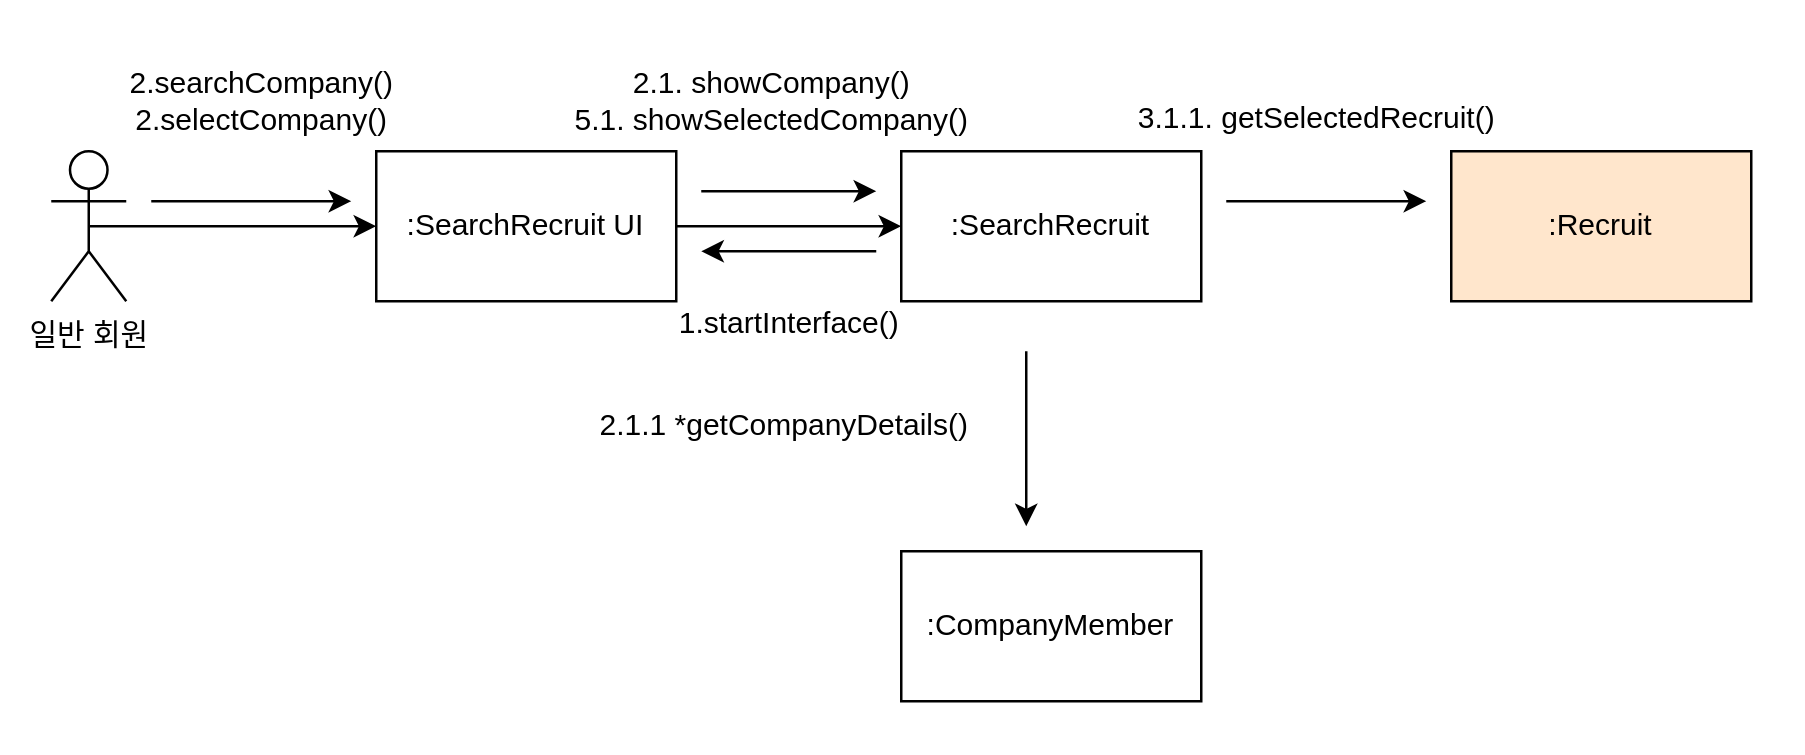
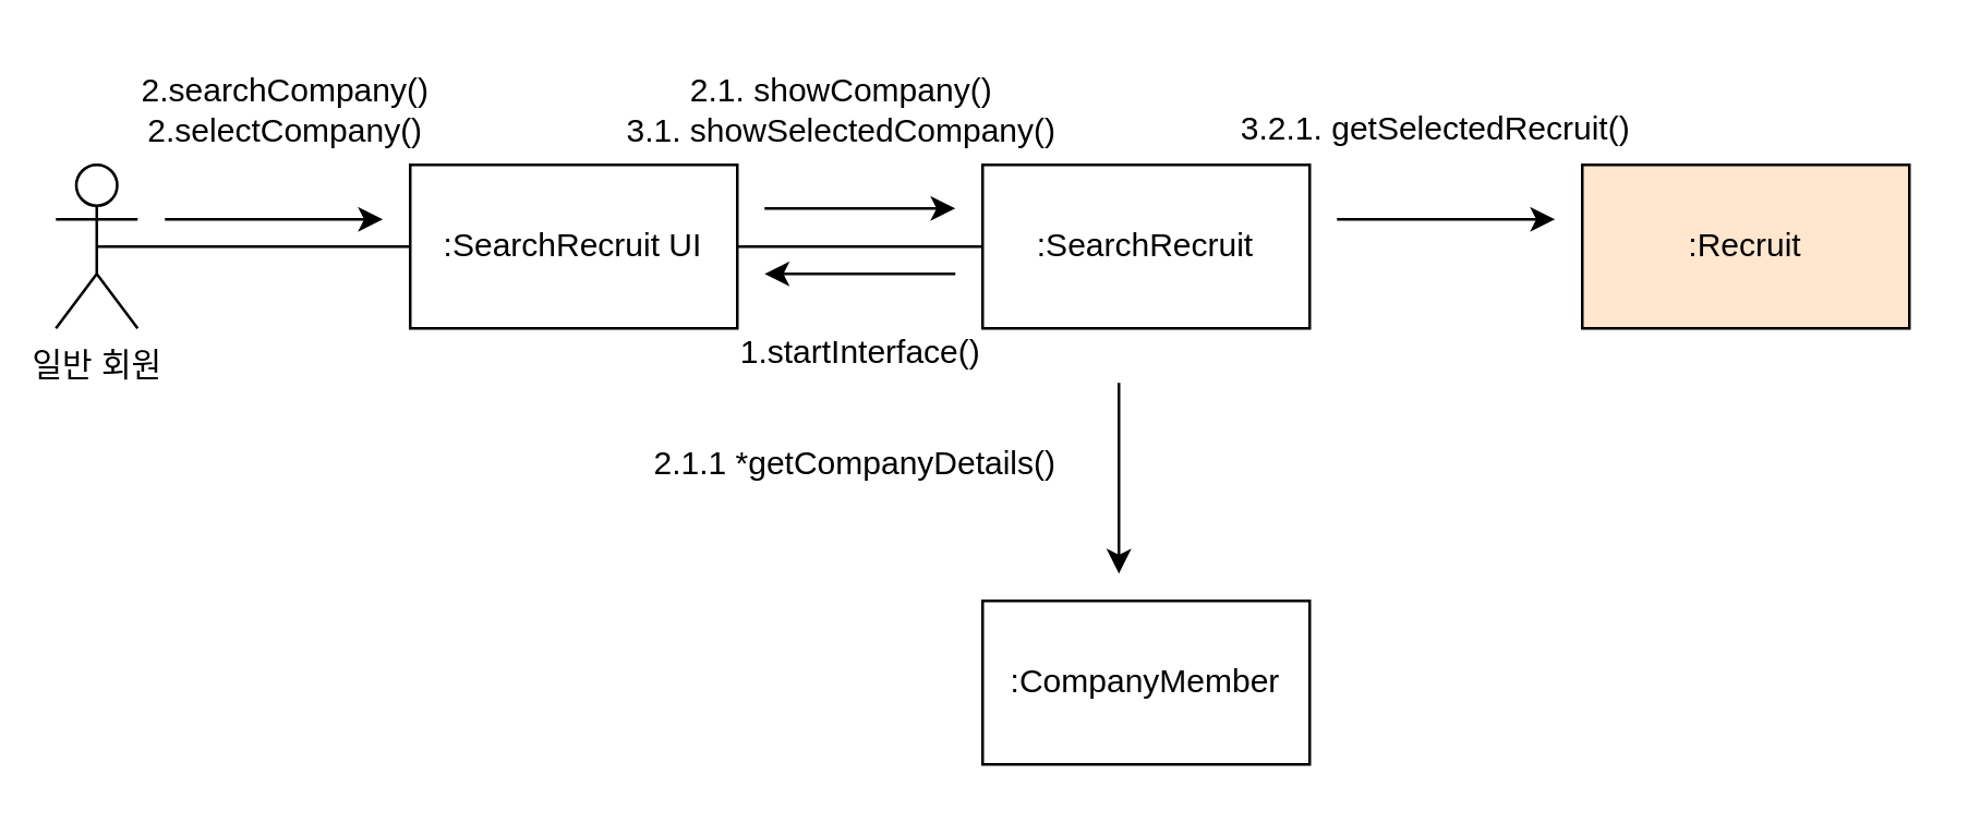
  <mxCell id="0" />
  <mxCell id="1" parent="0" />
  <mxCell id="2" value="일반 회원" style="shape=umlActor;verticalLabelPosition=bottom;verticalAlign=top;html=1;outlineConnect=0;" parent="1" vertex="1"><mxGeometry x="20" y="60" width="30" height="60" as="geometry" /></mxCell>
  <mxCell id="3" value=":CompanyMember" style="rounded=0;whiteSpace=wrap;html=1;" parent="1" vertex="1"><mxGeometry x="360" y="220" width="120" height="60" as="geometry" /></mxCell>
  <mxCell id="4" value=":SearchRecruit" style="rounded=0;whiteSpace=wrap;html=1;" parent="1" vertex="1"><mxGeometry x="360" y="60" width="120" height="60" as="geometry" /></mxCell>
  <mxCell id="5" value=":SearchRecruit UI" style="rounded=0;whiteSpace=wrap;html=1;" parent="1" vertex="1"><mxGeometry x="150" y="60" width="120" height="60" as="geometry" /></mxCell>
  <mxCell id="6" value=":Recruit" style="rounded=0;whiteSpace=wrap;html=1;fillColor=#ffe6cc;" parent="1" vertex="1"><mxGeometry x="580" y="60" width="120" height="60" as="geometry" /></mxCell>
- <mxCell id="7" value="" style="endArrow=classic;html=1;rounded=0;exitX=0.5;exitY=0.5;exitDx=0;exitDy=0;exitPerimeter=0;entryX=0;entryY=0.5;entryDx=0;entryDy=0;" parent="1" source="2" target="5" edge="1"><mxGeometry width="50" height="50" relative="1" as="geometry"><mxPoint x="130" y="240" as="sourcePoint" /><mxPoint x="180" y="190" as="targetPoint" /></mxGeometry></mxCell>
- <mxCell id="8" value="" style="endArrow=classic;html=1;rounded=0;entryX=0;entryY=0.5;entryDx=0;entryDy=0;exitX=1;exitY=0.5;exitDx=0;exitDy=0;" parent="1" source="5" target="4" edge="1"><mxGeometry width="50" height="50" relative="1" as="geometry"><mxPoint x="140" y="250" as="sourcePoint" /><mxPoint x="190" y="200" as="targetPoint" /></mxGeometry></mxCell>
+ <mxCell id="7" value="" style="endArrow=none;html=1;rounded=0;exitX=0.5;exitY=0.5;exitDx=0;exitDy=0;exitPerimeter=0;entryX=0;entryY=0.5;entryDx=0;entryDy=0;" parent="1" source="2" target="5" edge="1"><mxGeometry width="50" height="50" relative="1" as="geometry"><mxPoint x="130" y="240" as="sourcePoint" /><mxPoint x="180" y="190" as="targetPoint" /></mxGeometry></mxCell>
+ <mxCell id="8" value="" style="endArrow=none;html=1;rounded=0;entryX=0;entryY=0.5;entryDx=0;entryDy=0;exitX=1;exitY=0.5;exitDx=0;exitDy=0;" parent="1" source="5" target="4" edge="1"><mxGeometry width="50" height="50" relative="1" as="geometry"><mxPoint x="140" y="250" as="sourcePoint" /><mxPoint x="190" y="200" as="targetPoint" /></mxGeometry></mxCell>
  <mxCell id="9" value="" style="endArrow=classic;html=1;rounded=0;" parent="1" edge="1"><mxGeometry width="50" height="50" relative="1" as="geometry"><mxPoint x="410" y="140" as="sourcePoint" /><mxPoint x="410" y="210" as="targetPoint" /></mxGeometry></mxCell>
  <mxCell id="10" value="" style="endArrow=classic;html=1;rounded=0;" parent="1" edge="1"><mxGeometry width="50" height="50" relative="1" as="geometry"><mxPoint x="350" y="100" as="sourcePoint" /><mxPoint x="280" y="100" as="targetPoint" /></mxGeometry></mxCell>
  <mxCell id="11" value="" style="endArrow=classic;html=1;rounded=0;" parent="1" edge="1"><mxGeometry width="50" height="50" relative="1" as="geometry"><mxPoint x="60" y="80" as="sourcePoint" /><mxPoint x="140" y="80" as="targetPoint" /></mxGeometry></mxCell>
  <mxCell id="12" value="" style="endArrow=classic;html=1;rounded=0;" parent="1" edge="1"><mxGeometry width="50" height="50" relative="1" as="geometry"><mxPoint x="280" y="76" as="sourcePoint" /><mxPoint x="350" y="76" as="targetPoint" /></mxGeometry></mxCell>
  <mxCell id="13" value="" style="endArrow=classic;html=1;rounded=0;" parent="1" edge="1"><mxGeometry width="50" height="50" relative="1" as="geometry"><mxPoint x="490" y="80" as="sourcePoint" /><mxPoint x="570" y="80" as="targetPoint" /></mxGeometry></mxCell>
  <mxCell id="14" value="1.startInterface()" style="text;html=1;align=center;verticalAlign=middle;resizable=0;points=[];autosize=1;strokeColor=none;fillColor=none;" parent="1" vertex="1"><mxGeometry x="262" y="116" width="106" height="26" as="geometry" /></mxCell>
  <mxCell id="15" value="2.searchCompany()&lt;br&gt;2.selectCompany()" style="text;html=1;align=center;verticalAlign=middle;resizable=0;points=[];autosize=1;strokeColor=none;fillColor=none;" parent="1" vertex="1"><mxGeometry x="42" y="20" width="123" height="40" as="geometry" /></mxCell>
- <mxCell id="16" value="2.1. showCompany()&lt;br&gt;5.1. showSelectedCompany()" style="text;html=1;align=center;verticalAlign=middle;resizable=0;points=[];autosize=1;strokeColor=none;fillColor=none;" parent="1" vertex="1"><mxGeometry x="220" y="20" width="175" height="40" as="geometry" /></mxCell>
+ <mxCell id="16" value="2.1. showCompany()&lt;br&gt;3.1. showSelectedCompany()" style="text;html=1;align=center;verticalAlign=middle;resizable=0;points=[];autosize=1;strokeColor=none;fillColor=none;" parent="1" vertex="1"><mxGeometry x="220" y="20" width="175" height="40" as="geometry" /></mxCell>
  <mxCell id="17" value="2.1.1 *getCompanyDetails()" style="text;html=1;align=center;verticalAlign=middle;resizable=0;points=[];autosize=1;strokeColor=none;fillColor=none;" parent="1" vertex="1"><mxGeometry x="230" y="157" width="165" height="26" as="geometry" /></mxCell>
- <mxCell id="18" value="3.1.1. getSelectedRecruit()" style="text;html=1;align=center;verticalAlign=middle;resizable=0;points=[];autosize=1;strokeColor=none;fillColor=none;" parent="1" vertex="1"><mxGeometry x="445" y="34" width="161" height="26" as="geometry" /></mxCell>
+ <mxCell id="18" value="3.2.1. getSelectedRecruit()" style="text;html=1;align=center;verticalAlign=middle;resizable=0;points=[];autosize=1;strokeColor=none;fillColor=none;" parent="1" vertex="1"><mxGeometry x="445" y="34" width="161" height="26" as="geometry" /></mxCell>
